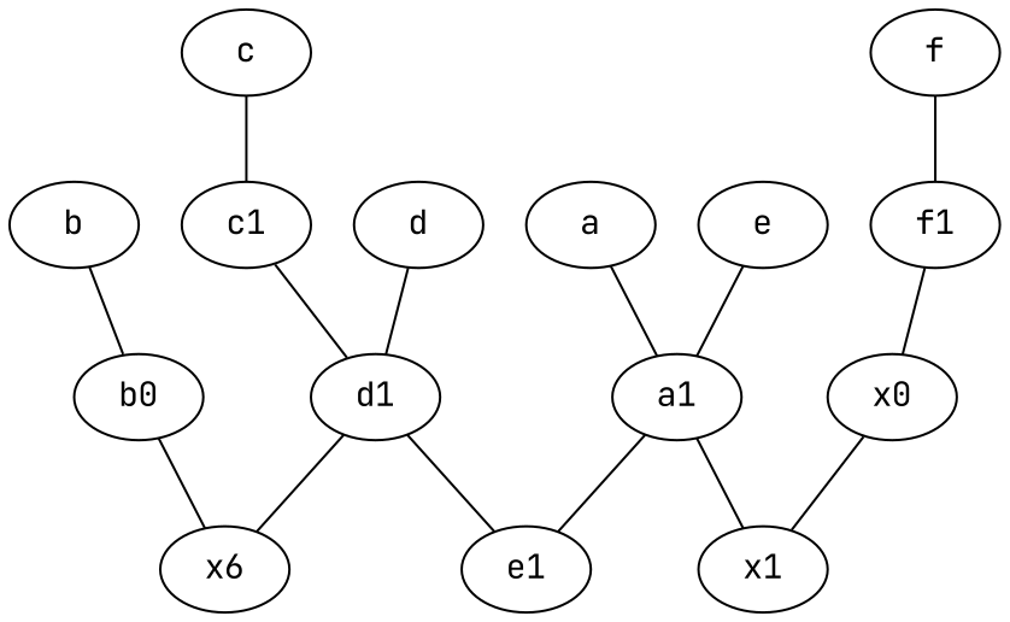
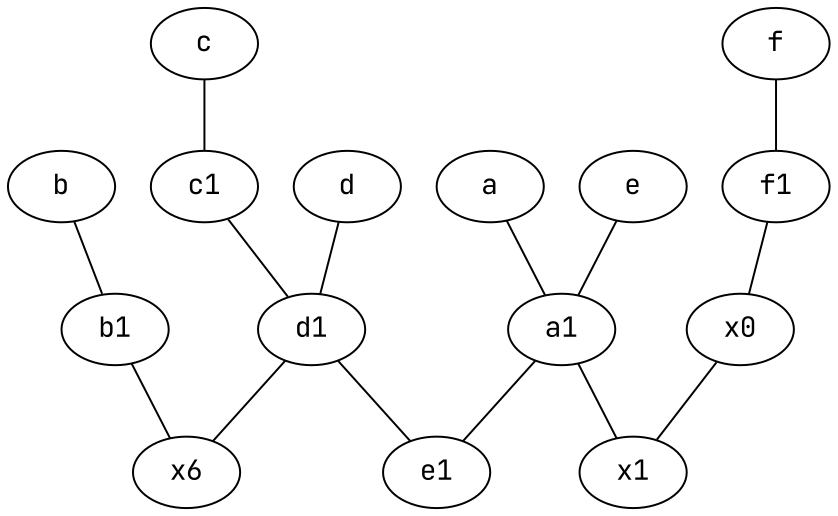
  graph {
    fontname="JetBrains Mono"
    node [fontname="JetBrains Mono" labelfontsize=50]
    edge [fontname="JetBrains Mono"]
    a1
    e1
    x1
    c1
    d1
    n6 [label=x6]
-   b1 [label=b0]
+   b1
    x0
    e
    f1
    b
    c
    f
    d
    a
    a1 -- e1
    a1 -- x1
    c1 -- d1
    d1 -- e1
    d1 -- n6
    b1 -- n6
    x0 -- x1
    e -- a1
    f1 -- x0
    b -- b1
    c -- c1
    f -- f1
    d -- d1
    a -- a1
  }
